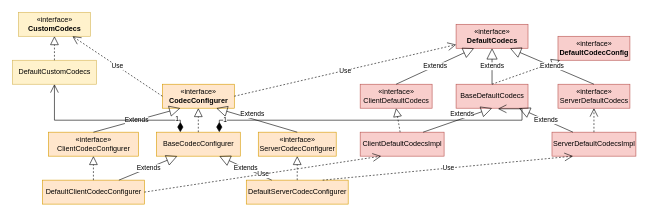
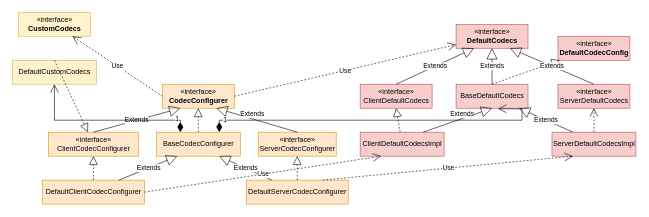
  <mxCell id="0" />
  <mxCell id="1" parent="0" />
  <mxCell id="2" value="«interface»&lt;br&gt;ServerDefaultCodecs" style="html=1;fillColor=#f8cecc;strokeColor=#b85450;" vertex="1" parent="1"><mxGeometry x="930" y="140" width="120" height="40" as="geometry" /></mxCell>
  <mxCell id="3" value="BaseDefaultCodecs" style="html=1;fillColor=#f8cecc;strokeColor=#b85450;" vertex="1" parent="1"><mxGeometry x="760" y="140" width="120" height="40" as="geometry" /></mxCell>
  <mxCell id="4" value="«interface»&lt;br&gt;&lt;b&gt;DefaultCodecs&lt;/b&gt;" style="html=1;fillColor=#f8cecc;strokeColor=#b85450;" vertex="1" parent="1"><mxGeometry x="760" y="40" width="120" height="40" as="geometry" /></mxCell>
  <mxCell id="5" value="«interface»&lt;br&gt;ClientDefaultCodecs" style="html=1;fillColor=#f8cecc;strokeColor=#b85450;" vertex="1" parent="1"><mxGeometry x="600" y="140" width="120" height="40" as="geometry" /></mxCell>
  <mxCell id="6" value="«interface»&lt;br&gt;&lt;b&gt;DefaultCodecConfig&lt;/b&gt;" style="html=1;fillColor=#f8cecc;strokeColor=#b85450;" vertex="1" parent="1"><mxGeometry x="930" y="60" width="120" height="40" as="geometry" /></mxCell>
  <mxCell id="7" value="ServerDefaultCodecsImpl" style="html=1;fillColor=#f8cecc;strokeColor=#b85450;" vertex="1" parent="1"><mxGeometry x="920" y="220" width="140" height="40" as="geometry" /></mxCell>
  <mxCell id="8" value="ClientDefaultCodecsImpl" style="html=1;fillColor=#f8cecc;strokeColor=#b85450;" vertex="1" parent="1"><mxGeometry x="600" y="220" width="140" height="40" as="geometry" /></mxCell>
  <mxCell id="9" value="" style="endArrow=block;dashed=1;endFill=0;endSize=12;html=1;rounded=0;entryX=0.5;entryY=1;entryDx=0;entryDy=0;" edge="1" parent="1" source="8" target="5"><mxGeometry width="160" relative="1" as="geometry"><mxPoint x="820" y="250" as="sourcePoint" /><mxPoint x="980" y="250" as="targetPoint" /></mxGeometry></mxCell>
  <mxCell id="10" value="" style="endArrow=open;dashed=1;endFill=0;endSize=12;html=1;rounded=0;entryX=0.5;entryY=1;entryDx=0;entryDy=0;exitX=0.5;exitY=0;exitDx=0;exitDy=0;" edge="1" parent="1" source="7" target="2"><mxGeometry width="160" relative="1" as="geometry"><mxPoint x="990" y="210" as="sourcePoint" /><mxPoint x="980" y="250" as="targetPoint" /></mxGeometry></mxCell>
  <mxCell id="11" value="" style="endArrow=block;dashed=1;endFill=0;endSize=12;html=1;rounded=0;exitX=0.5;exitY=0;exitDx=0;exitDy=0;" edge="1" parent="1" source="3" target="6"><mxGeometry width="160" relative="1" as="geometry"><mxPoint x="820" y="250" as="sourcePoint" /><mxPoint x="980" y="250" as="targetPoint" /></mxGeometry></mxCell>
  <mxCell id="12" value="Extends" style="endArrow=block;endSize=16;endFill=0;html=1;rounded=0;entryX=0.5;entryY=1;entryDx=0;entryDy=0;exitX=0.75;exitY=0;exitDx=0;exitDy=0;" edge="1" parent="1" source="8" target="3"><mxGeometry x="0.17" y="7" width="160" relative="1" as="geometry"><mxPoint x="530" y="250" as="sourcePoint" /><mxPoint x="690" y="250" as="targetPoint" /><mxPoint as="offset" /></mxGeometry></mxCell>
  <mxCell id="13" value="Extends" style="endArrow=block;endSize=16;endFill=0;html=1;rounded=0;exitX=0.25;exitY=0;exitDx=0;exitDy=0;" edge="1" parent="1" source="7" target="3"><mxGeometry width="160" relative="1" as="geometry"><mxPoint x="990" y="220" as="sourcePoint" /><mxPoint x="980" y="250" as="targetPoint" /></mxGeometry></mxCell>
  <mxCell id="14" value="Extends" style="endArrow=block;endSize=16;endFill=0;html=1;rounded=0;entryX=0.75;entryY=1;entryDx=0;entryDy=0;exitX=0.5;exitY=0;exitDx=0;exitDy=0;" edge="1" parent="1" source="2" target="4"><mxGeometry width="160" relative="1" as="geometry"><mxPoint x="820" y="250" as="sourcePoint" /><mxPoint x="980" y="250" as="targetPoint" /></mxGeometry></mxCell>
  <mxCell id="15" value="Extends" style="endArrow=block;endSize=16;endFill=0;html=1;rounded=0;entryX=0.5;entryY=1;entryDx=0;entryDy=0;" edge="1" parent="1" target="4"><mxGeometry width="160" relative="1" as="geometry"><mxPoint x="820" y="140" as="sourcePoint" /><mxPoint x="980" y="250" as="targetPoint" /></mxGeometry></mxCell>
  <mxCell id="16" value="Extends" style="endArrow=block;endSize=16;endFill=0;html=1;rounded=0;entryX=0.25;entryY=1;entryDx=0;entryDy=0;exitX=0.5;exitY=0;exitDx=0;exitDy=0;" edge="1" parent="1" source="5" target="4"><mxGeometry width="160" relative="1" as="geometry"><mxPoint x="820" y="250" as="sourcePoint" /><mxPoint x="980" y="250" as="targetPoint" /></mxGeometry></mxCell>
  <mxCell id="17" value="«interface»&lt;br&gt;&lt;b&gt;CodecConfigurer&lt;/b&gt;" style="html=1;fillColor=#ffe6cc;strokeColor=#d79b00;" vertex="1" parent="1"><mxGeometry x="270" y="140" width="120" height="40" as="geometry" /></mxCell>
  <mxCell id="18" value="«interface»&lt;br&gt;ServerCodecConfigurer" style="html=1;fillColor=#ffe6cc;strokeColor=#d79b00;" vertex="1" parent="1"><mxGeometry x="430" y="220" width="130" height="40" as="geometry" /></mxCell>
  <mxCell id="19" value="«interface»&lt;br&gt;ClientCodecConfigurer" style="html=1;fillColor=#ffe6cc;strokeColor=#d79b00;" vertex="1" parent="1"><mxGeometry x="80" y="220" width="150" height="40" as="geometry" /></mxCell>
  <mxCell id="20" value="«interface»&lt;br&gt;&lt;b&gt;CustomCodecs&lt;/b&gt;" style="html=1;fillColor=#fff2cc;strokeColor=#d6b656;" vertex="1" parent="1"><mxGeometry x="30" y="20" width="120" height="40" as="geometry" /></mxCell>
  <mxCell id="21" value="DefaultCustomCodecs" style="html=1;fillColor=#fff2cc;strokeColor=#d6b656;" vertex="1" parent="1"><mxGeometry x="20" y="100" width="140" height="40" as="geometry" /></mxCell>
- <mxCell id="22" value="" style="endArrow=block;dashed=1;endFill=0;endSize=12;html=1;rounded=0;entryX=0.5;entryY=1;entryDx=0;entryDy=0;exitX=0.5;exitY=0;exitDx=0;exitDy=0;" edge="1" parent="1" source="21" target="20"><mxGeometry width="160" relative="1" as="geometry"><mxPoint x="-160" y="60" as="sourcePoint" /><mxPoint x="0" y="60" as="targetPoint" /></mxGeometry></mxCell>
+ <mxCell id="22" value="" style="endArrow=block;dashed=1;endFill=0;endSize=12;html=1;rounded=0;exitX=0.5;exitY=0;exitDx=0;exitDy=0;" edge="1" parent="1" source="21" target="19"><mxGeometry width="160" relative="1" as="geometry"><mxPoint x="-160" y="60" as="sourcePoint" /><mxPoint x="0" y="60" as="targetPoint" /></mxGeometry></mxCell>
  <mxCell id="23" value="BaseCodecConfigurer" style="html=1;fillColor=#ffe6cc;strokeColor=#d79b00;" vertex="1" parent="1"><mxGeometry x="260" y="220" width="140" height="40" as="geometry" /></mxCell>
  <mxCell id="24" value="DefaultServerCodecConfigurer" style="html=1;fillColor=#ffe6cc;strokeColor=#d79b00;" vertex="1" parent="1"><mxGeometry x="410" y="300" width="170" height="40" as="geometry" /></mxCell>
  <mxCell id="25" value="DefaultClientCodecConfigurer" style="html=1;fillColor=#ffe6cc;strokeColor=#d79b00;" vertex="1" parent="1"><mxGeometry x="70" y="300" width="170" height="40" as="geometry" /></mxCell>
  <mxCell id="26" value="" style="endArrow=block;dashed=1;endFill=0;endSize=12;html=1;rounded=0;entryX=0.5;entryY=1;entryDx=0;entryDy=0;exitX=0.5;exitY=0;exitDx=0;exitDy=0;" edge="1" parent="1" source="25" target="19"><mxGeometry width="160" relative="1" as="geometry"><mxPoint x="260" y="350" as="sourcePoint" /><mxPoint x="420" y="350" as="targetPoint" /></mxGeometry></mxCell>
  <mxCell id="27" value="" style="endArrow=block;dashed=1;endFill=0;endSize=12;html=1;rounded=0;entryX=0.5;entryY=1;entryDx=0;entryDy=0;exitX=0.5;exitY=0;exitDx=0;exitDy=0;" edge="1" parent="1" source="24" target="18"><mxGeometry width="160" relative="1" as="geometry"><mxPoint x="260" y="350" as="sourcePoint" /><mxPoint x="420" y="350" as="targetPoint" /></mxGeometry></mxCell>
  <mxCell id="28" value="Extends" style="endArrow=block;endSize=16;endFill=0;html=1;rounded=0;entryX=0.25;entryY=1;entryDx=0;entryDy=0;exitX=0.75;exitY=0;exitDx=0;exitDy=0;" edge="1" parent="1" source="25" target="23"><mxGeometry width="160" relative="1" as="geometry"><mxPoint x="260" y="350" as="sourcePoint" /><mxPoint x="420" y="350" as="targetPoint" /></mxGeometry></mxCell>
  <mxCell id="29" value="Extends" style="endArrow=block;endSize=16;endFill=0;html=1;rounded=0;entryX=0.75;entryY=1;entryDx=0;entryDy=0;exitX=0.25;exitY=0;exitDx=0;exitDy=0;" edge="1" parent="1" source="24" target="23"><mxGeometry width="160" relative="1" as="geometry"><mxPoint x="260" y="350" as="sourcePoint" /><mxPoint x="420" y="350" as="targetPoint" /></mxGeometry></mxCell>
  <mxCell id="30" value="Extends" style="endArrow=block;endSize=16;endFill=0;html=1;rounded=0;exitX=0.5;exitY=0;exitDx=0;exitDy=0;entryX=0.75;entryY=1;entryDx=0;entryDy=0;" edge="1" parent="1" source="18" target="17"><mxGeometry x="0.142" y="-7" width="160" relative="1" as="geometry"><mxPoint x="210" y="180" as="sourcePoint" /><mxPoint x="370" y="180" as="targetPoint" /><mxPoint y="-1" as="offset" /></mxGeometry></mxCell>
  <mxCell id="31" value="Extends" style="endArrow=block;endSize=16;endFill=0;html=1;rounded=0;entryX=0.25;entryY=1;entryDx=0;entryDy=0;exitX=0.5;exitY=0;exitDx=0;exitDy=0;" edge="1" parent="1" source="19" target="17"><mxGeometry width="160" relative="1" as="geometry"><mxPoint x="260" y="350" as="sourcePoint" /><mxPoint x="420" y="350" as="targetPoint" /></mxGeometry></mxCell>
  <mxCell id="32" value="" style="endArrow=block;dashed=1;endFill=0;endSize=12;html=1;rounded=0;exitX=0.5;exitY=0;exitDx=0;exitDy=0;" edge="1" parent="1" source="23" target="17"><mxGeometry width="160" relative="1" as="geometry"><mxPoint x="350" y="350" as="sourcePoint" /><mxPoint x="510" y="350" as="targetPoint" /></mxGeometry></mxCell>
  <mxCell id="33" value="Use" style="endArrow=open;endSize=12;dashed=1;html=1;rounded=0;exitX=1;exitY=0.5;exitDx=0;exitDy=0;entryX=0.25;entryY=1;entryDx=0;entryDy=0;" edge="1" parent="1" source="25" target="8"><mxGeometry width="160" relative="1" as="geometry"><mxPoint x="450" y="330" as="sourcePoint" /><mxPoint x="610" y="330" as="targetPoint" /></mxGeometry></mxCell>
  <mxCell id="34" value="Use" style="endArrow=open;endSize=12;dashed=1;html=1;rounded=0;exitX=0.75;exitY=0;exitDx=0;exitDy=0;entryX=0.25;entryY=1;entryDx=0;entryDy=0;" edge="1" parent="1" source="24" target="7"><mxGeometry width="160" relative="1" as="geometry"><mxPoint x="510" y="330" as="sourcePoint" /><mxPoint x="670" y="330" as="targetPoint" /></mxGeometry></mxCell>
  <mxCell id="35" value="1" style="endArrow=open;html=1;endSize=12;startArrow=diamondThin;startSize=14;startFill=1;edgeStyle=orthogonalEdgeStyle;align=left;verticalAlign=bottom;rounded=0;entryX=0.5;entryY=1;entryDx=0;entryDy=0;" edge="1" parent="1" source="23" target="21"><mxGeometry x="-0.909" y="10" relative="1" as="geometry"><mxPoint x="330" y="230" as="sourcePoint" /><mxPoint x="710" y="280" as="targetPoint" /><Array as="points"><mxPoint x="300" y="200" /><mxPoint x="90" y="200" /></Array><mxPoint as="offset" /></mxGeometry></mxCell>
  <mxCell id="36" value="1" style="endArrow=open;html=1;endSize=12;startArrow=diamondThin;startSize=14;startFill=1;edgeStyle=orthogonalEdgeStyle;align=left;verticalAlign=bottom;rounded=0;exitX=0.75;exitY=0;exitDx=0;exitDy=0;entryX=0.583;entryY=1.025;entryDx=0;entryDy=0;entryPerimeter=0;" edge="1" parent="1" source="23" target="3"><mxGeometry x="-0.963" y="-5" relative="1" as="geometry"><mxPoint x="550" y="280" as="sourcePoint" /><mxPoint x="710" y="280" as="targetPoint" /><Array as="points"><mxPoint x="365" y="200" /><mxPoint x="870" y="200" /></Array><mxPoint as="offset" /></mxGeometry></mxCell>
  <mxCell id="37" value="Use" style="endArrow=open;endSize=12;dashed=1;html=1;rounded=0;exitX=1;exitY=0.5;exitDx=0;exitDy=0;" edge="1" parent="1" source="17" target="4"><mxGeometry width="160" relative="1" as="geometry"><mxPoint x="450" y="290" as="sourcePoint" /><mxPoint x="610" y="290" as="targetPoint" /></mxGeometry></mxCell>
  <mxCell id="38" value="" style="text;strokeColor=none;fillColor=none;align=left;verticalAlign=middle;spacingTop=-1;spacingLeft=4;spacingRight=4;rotatable=0;labelPosition=right;points=[];portConstraint=eastwest;" vertex="1" parent="1"><mxGeometry x="520" y="280" width="20" height="14" as="geometry" /></mxCell>
  <mxCell id="39" value="Use" style="endArrow=open;endSize=12;dashed=1;html=1;rounded=0;exitX=0;exitY=0.5;exitDx=0;exitDy=0;entryX=0.75;entryY=1;entryDx=0;entryDy=0;" edge="1" parent="1" source="17" target="20"><mxGeometry width="160" relative="1" as="geometry"><mxPoint x="450" y="290" as="sourcePoint" /><mxPoint x="610" y="290" as="targetPoint" /></mxGeometry></mxCell>
